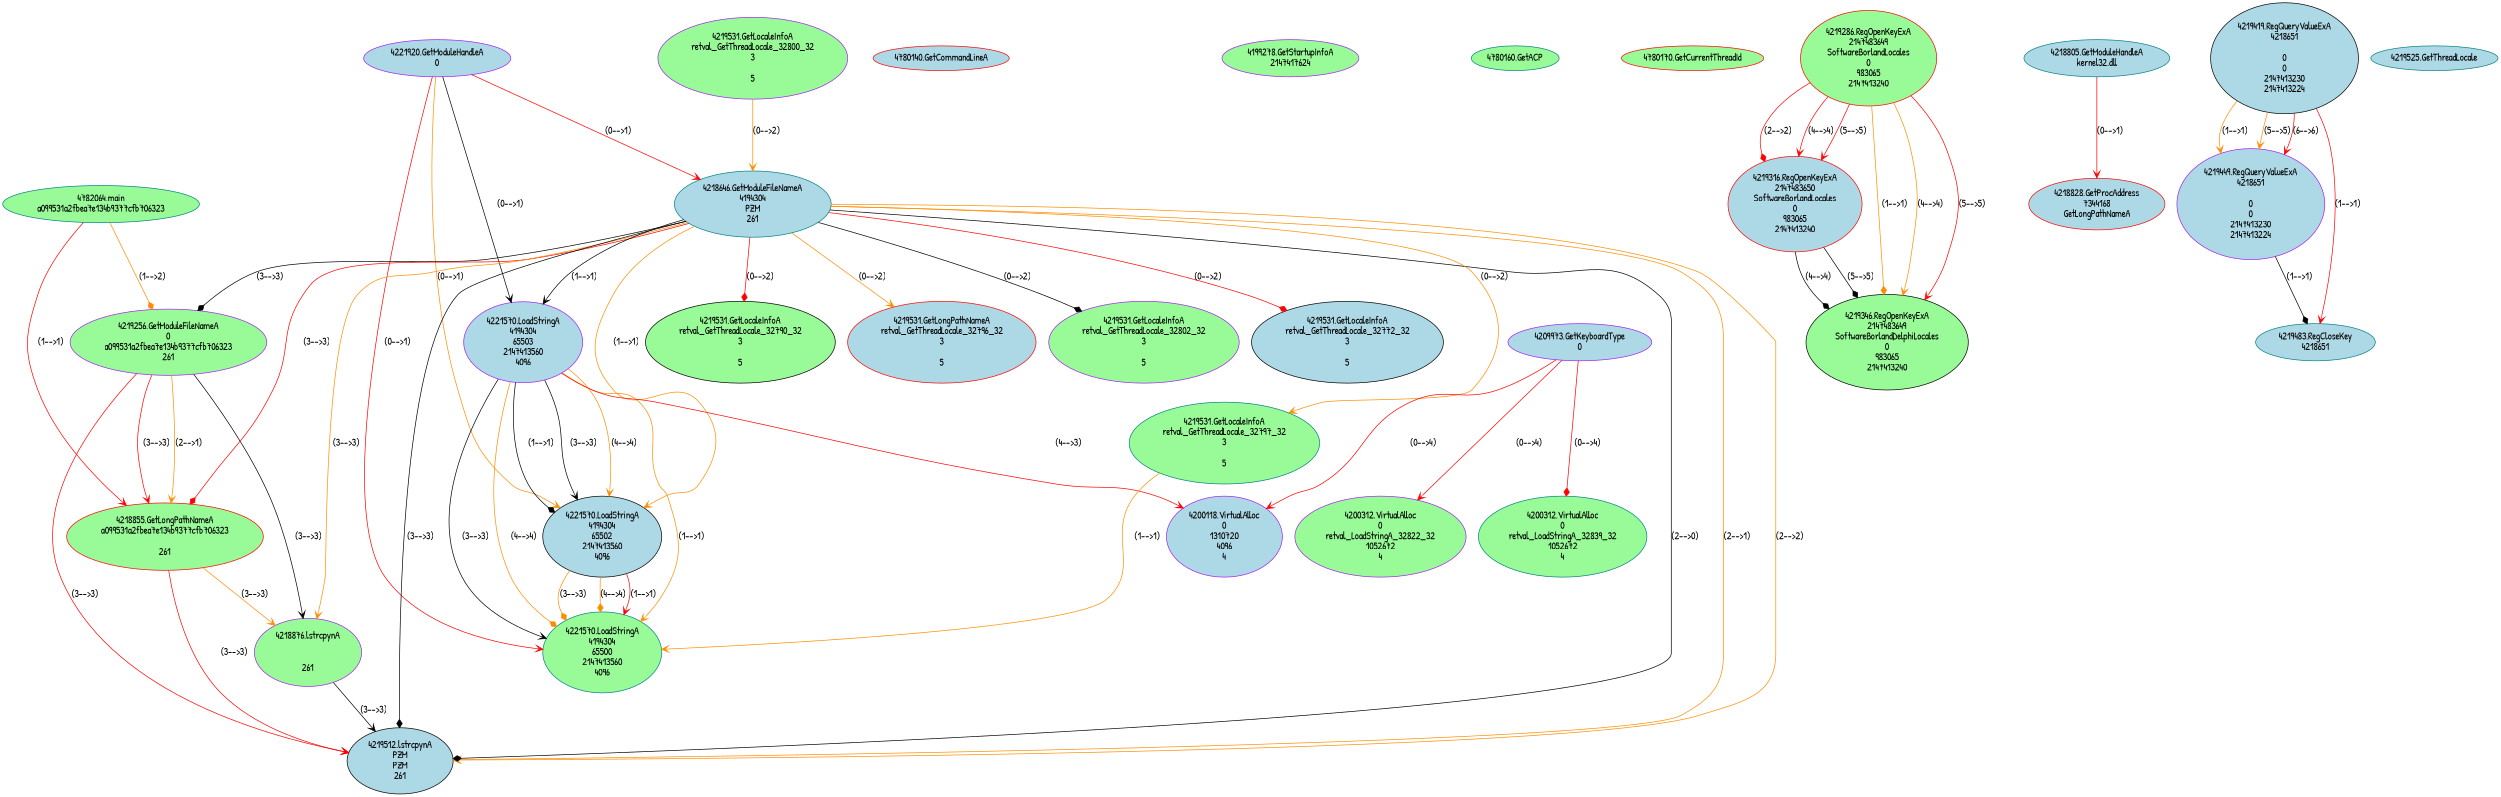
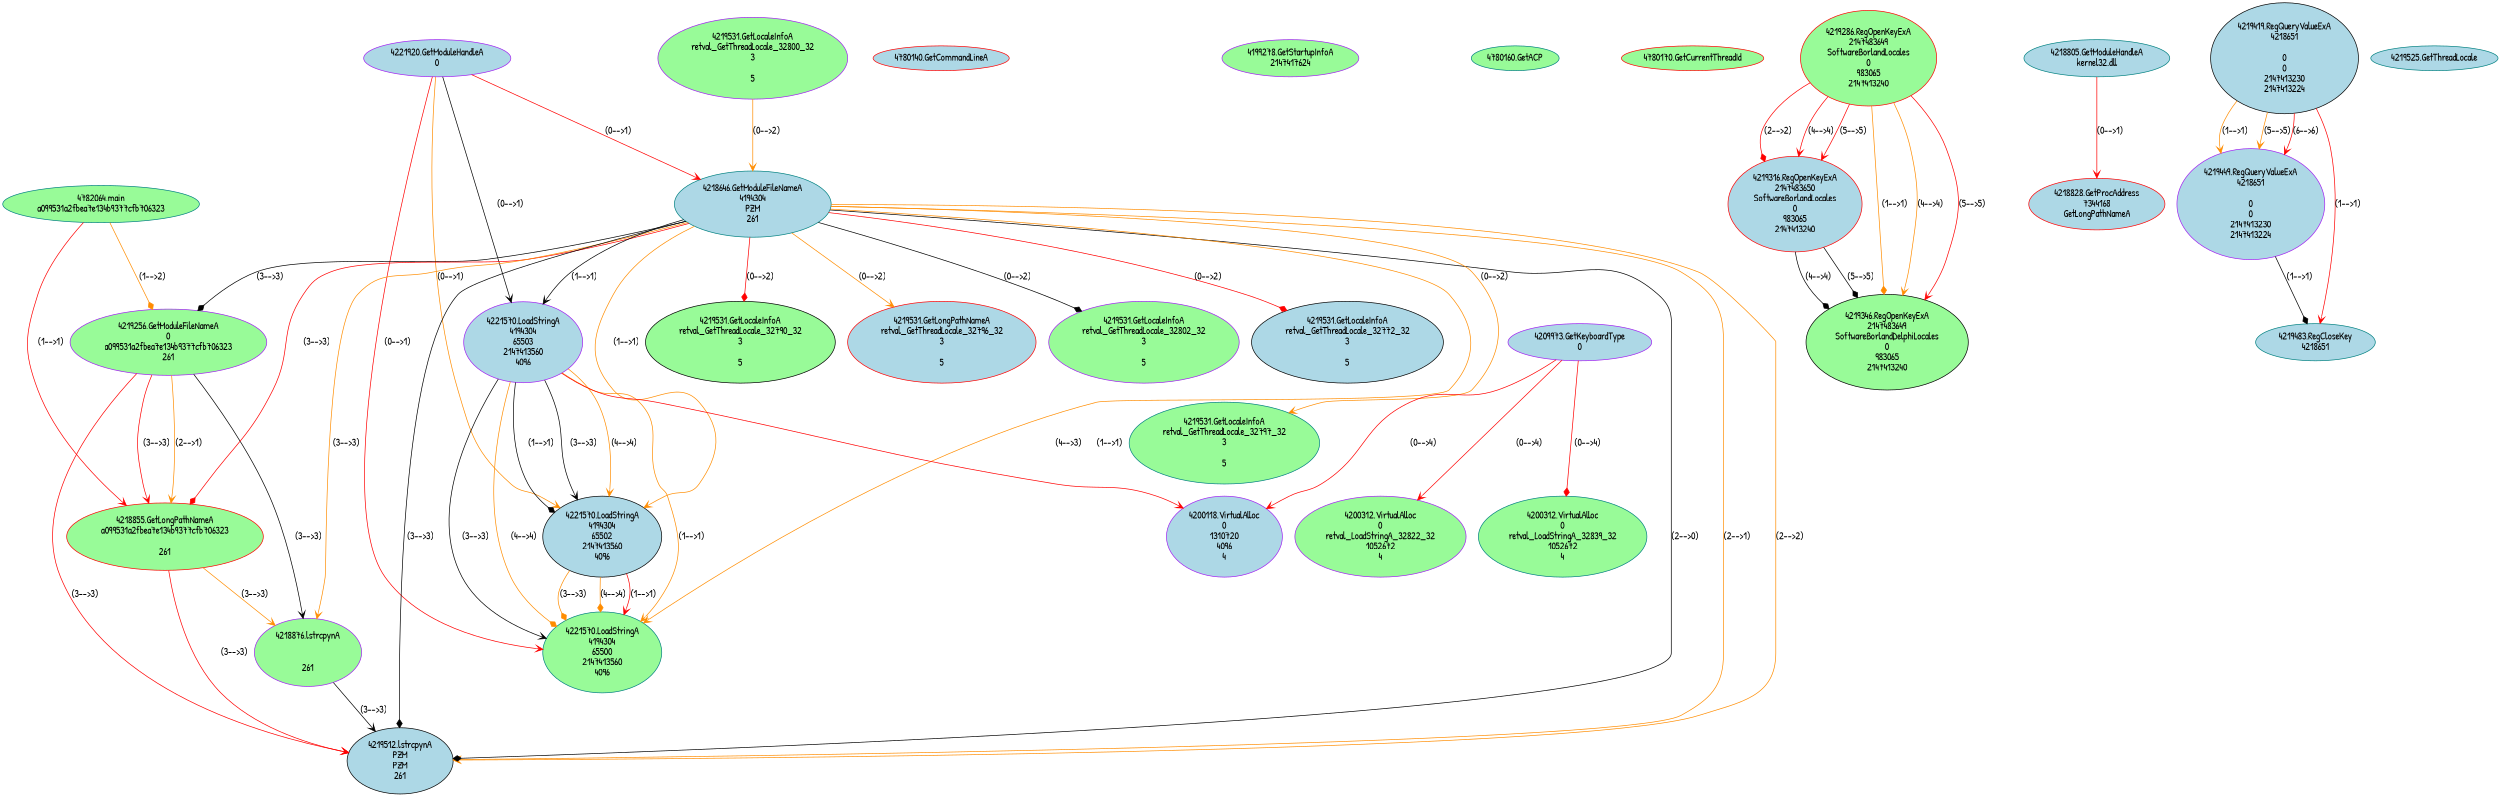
  digraph {
    fontname="Patrick Hand"
    node [color=purple fillcolor=lightblue fontname="Patrick Hand" style=filled]
    edge [arrowhead=vee color=darkorange fontname="Patrick Hand"]
    n1 [color=teal fillcolor=palegreen label="4782064.main\na099531a2fbea7e134b9377cfb706323"]
    n2 [fillcolor=palegreen label="4219256.GetModuleFileNameA\n0\na099531a2fbea7e134b9377cfb706323\n261"]
    n3 [color=red fillcolor=palegreen label="4218855.GetLongPathNameA\na099531a2fbea7e134b9377cfb706323\n\n261"]
    n4 [fillcolor=palegreen label="4218876.lstrcpynA\n\n\n261"]
    n5 [color=black label="4219512.lstrcpynA\nPZM\nPZM\n261"]
    n6 [label="4221920.GetModuleHandleA\n0"]
    n7 [color=teal label="4218646.GetModuleFileNameA\n4194304\nPZM\n261"]
    n8 [label="4221570.LoadStringA\n4194304\n65503\n2147413560\n4096"]
    n9 [color=black label="4221570.LoadStringA\n4194304\n65502\n2147413560\n4096"]
    n10 [color=teal fillcolor=palegreen label="4221570.LoadStringA\n4194304\n65500\n2147413560\n4096"]
    n11 [color=black fillcolor=palegreen label="4219531.GetLocaleInfoA\nretval_GetThreadLocale_32790_32\n3\n\n5"]
    n12 [color=red label="4219531.GetLongPathNameA\nretval_GetThreadLocale_32796_32\n3\n\n5"]
    n13 [fillcolor=palegreen label="4219531.GetLocaleInfoA\nretval_GetThreadLocale_32802_32\n3\n\n5"]
    n14 [color=black label="4219531.GetLocaleInfoA\nretval_GetThreadLocale_32772_32\n3\n\n5"]
    n15 [color=teal fillcolor=palegreen label="4219531.GetLocaleInfoA\nretval_GetThreadLocale_32797_32\n3\n\n5"]
    n16 [label="4200118.VirtualAlloc\n0\n1310720\n4096\n4"]
    n17 [label="4209973.GetKeyboardType\n0"]
    n18 [fillcolor=palegreen label="4200312.VirtualAlloc\n0\nretval_LoadStringA_32822_32\n1052672\n4"]
    n19 [color=teal fillcolor=palegreen label="4200312.VirtualAlloc\n0\nretval_LoadStringA_32839_32\n1052672\n4"]
    n20 [color=red label="4780140.GetCommandLineA\n"]
    n21 [fillcolor=palegreen label="4199278.GetStartupInfoA\n2147417624"]
    n22 [color=teal fillcolor=palegreen label="4780160.GetACP\n"]
    n23 [color=red fillcolor=palegreen label="4780170.GetCurrentThreadId\n"]
    n24 [fillcolor=palegreen label="4219531.GetLocaleInfoA\nretval_GetThreadLocale_32800_32\n3\n\n5"]
    n25 [color=red fillcolor=palegreen label="4219286.RegOpenKeyExA\n2147483649\nSoftware\Borland\Locales\n0\n983065\n2147413240"]
    n26 [color=red label="4219316.RegOpenKeyExA\n2147483650\nSoftware\Borland\Locales\n0\n983065\n2147413240"]
    n27 [color=black fillcolor=palegreen label="4219346.RegOpenKeyExA\n2147483649\nSoftware\Borland\Delphi\Locales\n0\n983065\n2147413240"]
    n28 [color=teal label="4218805.GetModuleHandleA\nkernel32.dll"]
    n29 [color=red label="4218828.GetProcAddress\n7344168\nGetLongPathNameA"]
    n30 [color=black label="4219419.RegQueryValueExA\n4218651\n\n0\n0\n2147413230\n2147413224"]
    n31 [label="4219449.RegQueryValueExA\n4218651\n\n0\n0\n2147413230\n2147413224"]
    n32 [color=teal label="4219483.RegCloseKey\n4218651"]
    n33 [color=teal label="4219525.GetThreadLocale\n"]
    n1 -> n2 [arrowhead=diamond label="(1-->2)"]
    n1 -> n3 [color=red label="(1-->1)"]
    n2 -> n3 [label="(2-->1)"]
    n2 -> n3 [color=red label="(3-->3)"]
    n2 -> n4 [color=black label="(3-->3)"]
    n2 -> n5 [color=red label="(3-->3)"]
    n3 -> n4 [label="(3-->3)"]
    n3 -> n5 [color=red label="(3-->3)"]
    n4 -> n5 [color=black label="(3-->3)"]
    n6 -> n7 [color=red label="(0-->1)"]
    n6 -> n8 [color=black label="(0-->1)"]
    n6 -> n9 [label="(0-->1)"]
    n6 -> n10 [color=red label="(0-->1)"]
    n7 -> n2 [arrowhead=diamond color=black label="(3-->3)"]
    n7 -> n3 [arrowhead=diamond color=red label="(3-->3)"]
    n7 -> n4 [label="(3-->3)"]
    n7 -> n5 [label="(2-->1)"]
    n7 -> n5 [label="(2-->2)"]
    n7 -> n5 [arrowhead=diamond color=black label="(3-->3)"]
    n7 -> n5 [arrowhead=diamond color=black label="(2-->0)"]
    n7 -> n8 [color=black label="(1-->1)"]
    n7 -> n9 [label="(1-->1)"]
-   n15 -> n10 [label="(1-->1)"]
+   n7 -> n10 [label="(1-->1)"]
    n7 -> n11 [arrowhead=diamond color=red label="(0-->2)"]
    n7 -> n12 [label="(0-->2)"]
    n7 -> n13 [arrowhead=diamond color=black label="(0-->2)"]
    n7 -> n14 [arrowhead=diamond color=red label="(0-->2)"]
    n7 -> n15 [label="(0-->2)"]
    n8 -> n9 [arrowhead=diamond color=black label="(1-->1)"]
    n8 -> n9 [color=black label="(3-->3)"]
    n8 -> n9 [label="(4-->4)"]
    n8 -> n10 [label="(1-->1)"]
    n8 -> n10 [color=black label="(3-->3)"]
    n8 -> n10 [arrowhead=diamond label="(4-->4)"]
    n8 -> n16 [color=red label="(4-->3)"]
    n9 -> n10 [color=red label="(1-->1)"]
    n9 -> n10 [arrowhead=diamond label="(3-->3)"]
    n9 -> n10 [arrowhead=diamond label="(4-->4)"]
    n17 -> n16 [color=red label="(0-->4)"]
    n17 -> n18 [color=red label="(0-->4)"]
    n17 -> n19 [arrowhead=diamond color=red label="(0-->4)"]
    n24 -> n7 [label="(0-->2)"]
    n25 -> n26 [arrowhead=diamond color=red label="(2-->2)"]
    n25 -> n26 [color=red label="(4-->4)"]
    n25 -> n26 [color=red label="(5-->5)"]
    n25 -> n27 [arrowhead=diamond label="(1-->1)"]
    n25 -> n27 [label="(4-->4)"]
    n25 -> n27 [color=red label="(5-->5)"]
    n26 -> n27 [arrowhead=diamond color=black label="(4-->4)"]
    n26 -> n27 [arrowhead=diamond color=black label="(5-->5)"]
    n28 -> n29 [color=red label="(0-->1)"]
    n30 -> n31 [label="(1-->1)"]
    n30 -> n31 [label="(5-->5)"]
    n30 -> n31 [color=red label="(6-->6)"]
    n30 -> n32 [color=red label="(1-->1)"]
    n31 -> n32 [arrowhead=diamond color=black label="(1-->1)"]
  }
